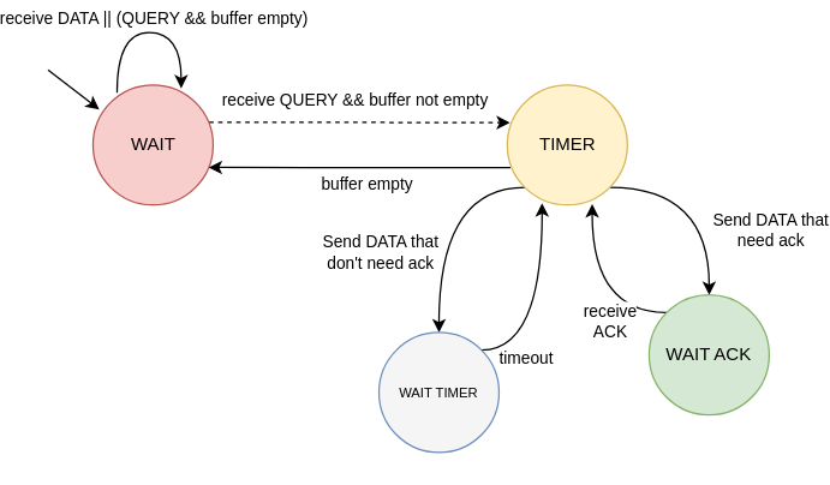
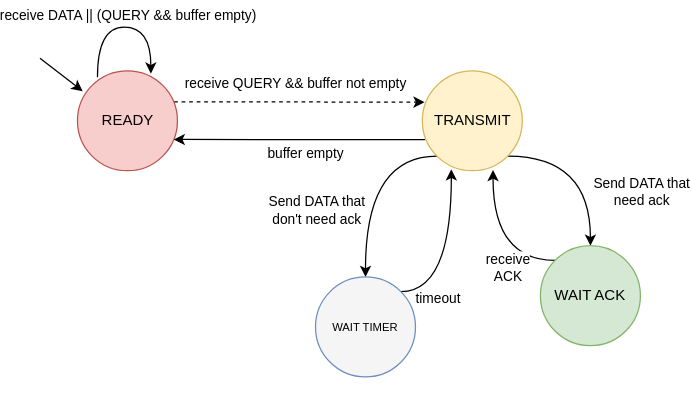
  <mxCell id="0" />
  <mxCell id="1" parent="0" />
  <mxCell id="2" style="edgeStyle=orthogonalEdgeStyle;rounded=0;orthogonalLoop=1;jettySize=auto;html=1;entryX=0.023;entryY=0.314;entryDx=0;entryDy=0;curved=1;entryPerimeter=0;exitX=0.966;exitY=0.312;exitDx=0;exitDy=0;exitPerimeter=0;dashed=1;" edge="1" parent="1" source="4" target="12"><mxGeometry relative="1" as="geometry"><mxPoint x="130.5" y="80.97" as="sourcePoint" /><mxPoint x="326.5" y="80.97" as="targetPoint" /></mxGeometry></mxCell>
  <mxCell id="3" value="receive QUERY &amp;amp;&amp;amp; buffer not empty" style="edgeLabel;html=1;align=center;verticalAlign=middle;resizable=0;points=[];" vertex="1" connectable="0" parent="2"><mxGeometry x="-0.124" relative="1" as="geometry"><mxPoint x="9" y="-15" as="offset" /></mxGeometry></mxCell>
- <mxCell id="4" value="WAIT" style="ellipse;whiteSpace=wrap;html=1;aspect=fixed;fillColor=#f8cecc;strokeColor=#b85450;" vertex="1" parent="1"><mxGeometry x="50.5" y="55.97" width="80" height="80" as="geometry" /></mxCell>
+ <mxCell id="4" value="READY" style="ellipse;whiteSpace=wrap;html=1;aspect=fixed;fillColor=#f8cecc;strokeColor=#b85450;" vertex="1" parent="1"><mxGeometry x="50.5" y="55.97" width="80" height="80" as="geometry" /></mxCell>
  <mxCell id="5" value="" style="endArrow=classic;html=1;entryX=0.052;entryY=0.204;entryDx=0;entryDy=0;entryPerimeter=0;" edge="1" parent="1" target="4"><mxGeometry width="50" height="50" relative="1" as="geometry"><mxPoint x="20.5" y="45.97" as="sourcePoint" /><mxPoint x="110.5" y="65.97" as="targetPoint" /></mxGeometry></mxCell>
  <mxCell id="6" style="rounded=0;orthogonalLoop=1;jettySize=auto;html=1;entryX=0.2;entryY=0.064;entryDx=0;entryDy=0;edgeStyle=orthogonalEdgeStyle;curved=1;entryPerimeter=0;exitX=0.734;exitY=0.029;exitDx=0;exitDy=0;exitPerimeter=0;endArrow=none;endFill=0;startArrow=classic;startFill=1;" edge="1" parent="1" source="4" target="4"><mxGeometry relative="1" as="geometry"><mxPoint x="95.5" y="49.77" as="sourcePoint" /><mxPoint x="98.38" y="10.97" as="targetPoint" /><Array as="points"><mxPoint x="109.5" y="20.97" /><mxPoint x="66.5" y="20.97" /></Array></mxGeometry></mxCell>
  <mxCell id="7" value="receive DATA || (QUERY &amp;amp;&amp;amp; buffer empty)" style="edgeLabel;html=1;align=center;verticalAlign=middle;resizable=0;points=[];" vertex="1" connectable="0" parent="6"><mxGeometry x="-0.196" y="6" relative="1" as="geometry"><mxPoint x="-8" y="-16" as="offset" /></mxGeometry></mxCell>
  <mxCell id="8" style="edgeStyle=orthogonalEdgeStyle;curved=1;rounded=0;orthogonalLoop=1;jettySize=auto;html=1;exitX=1;exitY=1;exitDx=0;exitDy=0;entryX=0.5;entryY=0;entryDx=0;entryDy=0;" edge="1" parent="1" source="12" target="20"><mxGeometry relative="1" as="geometry" /></mxCell>
  <mxCell id="9" value="Send DATA that&lt;br&gt;need ack" style="edgeLabel;html=1;align=center;verticalAlign=middle;resizable=0;points=[];" vertex="1" connectable="0" parent="8"><mxGeometry x="0.206" y="-11" relative="1" as="geometry"><mxPoint x="51" y="11" as="offset" /></mxGeometry></mxCell>
  <mxCell id="10" style="edgeStyle=orthogonalEdgeStyle;curved=1;rounded=0;orthogonalLoop=1;jettySize=auto;html=1;exitX=0;exitY=1;exitDx=0;exitDy=0;entryX=0.5;entryY=0;entryDx=0;entryDy=0;" edge="1" parent="1" source="12" target="17"><mxGeometry relative="1" as="geometry" /></mxCell>
  <mxCell id="11" value="Send DATA that&lt;br&gt;don't need ack" style="edgeLabel;html=1;align=center;verticalAlign=middle;resizable=0;points=[];" vertex="1" connectable="0" parent="10"><mxGeometry x="0.276" y="6" relative="1" as="geometry"><mxPoint x="-46" y="2" as="offset" /></mxGeometry></mxCell>
- <mxCell id="12" value="TIMER" style="ellipse;whiteSpace=wrap;html=1;aspect=fixed;fillColor=#fff2cc;strokeColor=#d6b656;" vertex="1" parent="1"><mxGeometry x="326.5" y="55.97" width="80" height="80" as="geometry" /></mxCell>
+ <mxCell id="12" value="TRANSMIT" style="ellipse;whiteSpace=wrap;html=1;aspect=fixed;fillColor=#fff2cc;strokeColor=#d6b656;" vertex="1" parent="1"><mxGeometry x="326.5" y="55.97" width="80" height="80" as="geometry" /></mxCell>
  <mxCell id="13" style="edgeStyle=orthogonalEdgeStyle;rounded=0;orthogonalLoop=1;jettySize=auto;html=1;curved=1;exitX=0.026;exitY=0.69;exitDx=0;exitDy=0;exitPerimeter=0;" edge="1" parent="1" source="12"><mxGeometry relative="1" as="geometry"><mxPoint x="323.5" y="110.97" as="sourcePoint" /><mxPoint x="127.5" y="110.97" as="targetPoint" /></mxGeometry></mxCell>
  <mxCell id="14" value="buffer empty" style="edgeLabel;html=1;align=center;verticalAlign=middle;resizable=0;points=[];" vertex="1" connectable="0" parent="13"><mxGeometry x="-0.124" relative="1" as="geometry"><mxPoint x="-8" y="10" as="offset" /></mxGeometry></mxCell>
  <mxCell id="15" style="edgeStyle=orthogonalEdgeStyle;curved=1;rounded=0;orthogonalLoop=1;jettySize=auto;html=1;exitX=1;exitY=0;exitDx=0;exitDy=0;entryX=0.29;entryY=0.986;entryDx=0;entryDy=0;entryPerimeter=0;" edge="1" parent="1" source="17" target="12"><mxGeometry relative="1" as="geometry" /></mxCell>
  <mxCell id="16" value="timeout" style="edgeLabel;html=1;align=center;verticalAlign=middle;resizable=0;points=[];" vertex="1" connectable="0" parent="15"><mxGeometry x="-0.649" y="14" relative="1" as="geometry"><mxPoint x="5" y="19" as="offset" /></mxGeometry></mxCell>
  <mxCell id="17" value="&lt;font style=&quot;font-size: 9px&quot;&gt;WAIT TIMER&lt;/font&gt;" style="ellipse;whiteSpace=wrap;html=1;aspect=fixed;fillColor=#f5f5f5;strokeColor=#6c8ebf;" vertex="1" parent="1"><mxGeometry x="241" y="221" width="80" height="80" as="geometry" /></mxCell>
  <mxCell id="18" style="edgeStyle=orthogonalEdgeStyle;curved=1;rounded=0;orthogonalLoop=1;jettySize=auto;html=1;exitX=0;exitY=0;exitDx=0;exitDy=0;entryX=0.707;entryY=0.992;entryDx=0;entryDy=0;entryPerimeter=0;" edge="1" parent="1" source="20" target="12"><mxGeometry relative="1" as="geometry" /></mxCell>
  <mxCell id="19" value="receive&lt;br&gt;ACK" style="edgeLabel;html=1;align=center;verticalAlign=middle;resizable=0;points=[];" vertex="1" connectable="0" parent="18"><mxGeometry x="-0.674" y="-7" relative="1" as="geometry"><mxPoint x="-18" y="13" as="offset" /></mxGeometry></mxCell>
  <mxCell id="20" value="WAIT ACK" style="ellipse;whiteSpace=wrap;html=1;aspect=fixed;fillColor=#d5e8d4;strokeColor=#82b366;" vertex="1" parent="1"><mxGeometry x="421" y="196" width="80" height="80" as="geometry" /></mxCell>
